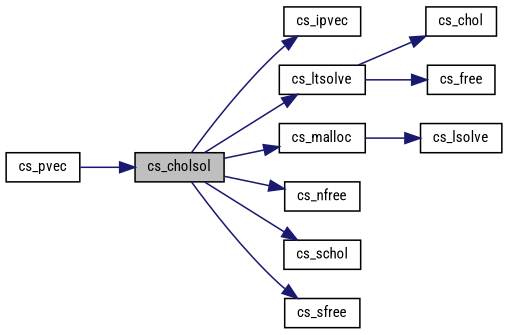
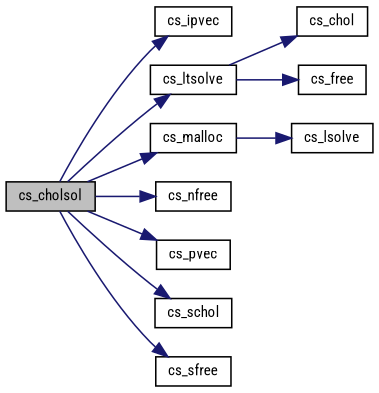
  digraph {
    fontname="Roboto Condensed"
    rankdir=LR
    node [color=black fillcolor=white fontname="Roboto Condensed" fontsize=10 shape=record style=filled]
    edge [color=midnightblue fontname="Roboto Condensed" fontsize=10 labelfontname="FreeSans.ttf" labelfontsize=10 style=solid]
    n1 [fillcolor=grey75 fontcolor=black height=0.2 label=cs_cholsol width=0.4]
    n2 [height=0.2 label=cs_ipvec width=0.4]
    n3 [height=0.2 label=cs_ltsolve width=0.4]
    n4 [height=0.2 label=cs_malloc width=0.4]
    n5 [height=0.2 label=cs_nfree width=0.4]
    n6 [height=0.2 label=cs_pvec width=0.4]
    n7 [height=0.2 label=cs_schol width=0.4]
    n8 [height=0.2 label=cs_sfree width=0.4]
    n9 [height=0.2 label=cs_chol width=0.4]
    n10 [height=0.2 label=cs_free width=0.4]
    n11 [height=0.2 label=cs_lsolve width=0.4]
    n1 -> n2
    n1 -> n3
    n1 -> n4
    n1 -> n5
-   n6 -> n1
+   n1 -> n6
    n1 -> n7
    n1 -> n8
    n3 -> n9
    n3 -> n10
    n4 -> n11
  }
